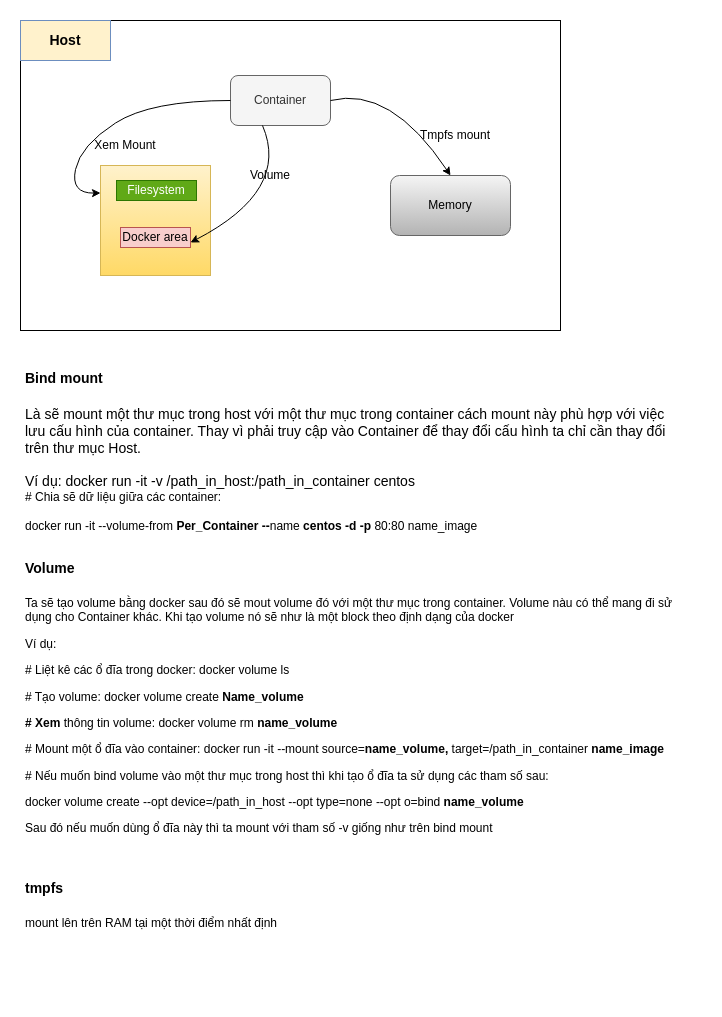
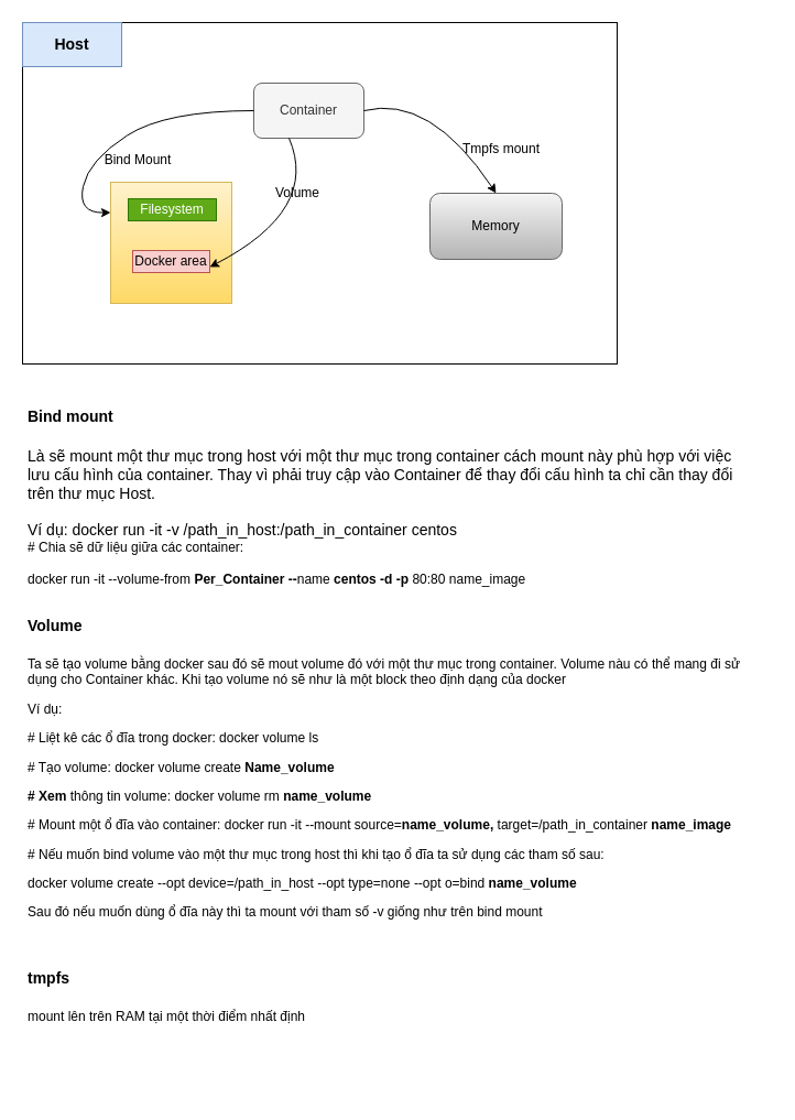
  <mxCell id="0" />
  <mxCell id="1" parent="0" />
  <mxCell id="2" value="" style="rounded=0;whiteSpace=wrap;html=1;" vertex="1" parent="1"><mxGeometry x="20" y="20" width="540" height="310" as="geometry" /></mxCell>
- <mxCell id="3" value="&lt;font style=&quot;font-size: 14px&quot;&gt;&lt;b&gt;Host&lt;/b&gt;&lt;/font&gt;" style="rounded=0;whiteSpace=wrap;html=1;fillColor=#fff2cc;strokeColor=#6c8ebf;" vertex="1" parent="1"><mxGeometry x="20" y="20" width="90" height="40" as="geometry" /></mxCell>
+ <mxCell id="3" value="&lt;font style=&quot;font-size: 14px&quot;&gt;&lt;b&gt;Host&lt;/b&gt;&lt;/font&gt;" style="rounded=0;whiteSpace=wrap;html=1;fillColor=#dae8fc;strokeColor=#6c8ebf;" vertex="1" parent="1"><mxGeometry x="20" y="20" width="90" height="40" as="geometry" /></mxCell>
  <mxCell id="4" value="Container" style="rounded=1;whiteSpace=wrap;html=1;fillColor=#f5f5f5;strokeColor=#666666;fontColor=#333333;" vertex="1" parent="1"><mxGeometry x="230" y="75" width="100" height="50" as="geometry" /></mxCell>
  <mxCell id="5" value="" style="whiteSpace=wrap;html=1;aspect=fixed;gradientColor=#ffd966;fillColor=#fff2cc;strokeColor=#d6b656;" vertex="1" parent="1"><mxGeometry x="100" y="165" width="110" height="110" as="geometry" /></mxCell>
  <mxCell id="6" value="Memory" style="rounded=1;whiteSpace=wrap;html=1;gradientColor=#b3b3b3;fillColor=#f5f5f5;strokeColor=#666666;" vertex="1" parent="1"><mxGeometry x="390" y="175" width="120" height="60" as="geometry" /></mxCell>
  <mxCell id="7" value="Filesystem" style="text;html=1;strokeColor=#2D7600;fillColor=#60a917;align=center;verticalAlign=middle;whiteSpace=wrap;rounded=0;fontColor=#ffffff;" vertex="1" parent="1"><mxGeometry x="116" y="180" width="80" height="20" as="geometry" /></mxCell>
  <mxCell id="8" value="" style="curved=1;endArrow=classic;html=1;exitX=0;exitY=0.5;exitDx=0;exitDy=0;entryX=0;entryY=0.25;entryDx=0;entryDy=0;" edge="1" parent="1" source="4" target="5"><mxGeometry width="50" height="50" relative="1" as="geometry"><mxPoint x="40" y="345" as="sourcePoint" /><mxPoint x="100" y="395" as="targetPoint" /><Array as="points"><mxPoint x="150" y="100" /><mxPoint x="80" y="145" /><mxPoint x="70" y="193" /></Array></mxGeometry></mxCell>
  <mxCell id="9" value="Docker area" style="text;html=1;strokeColor=#b85450;fillColor=#f8cecc;align=center;verticalAlign=middle;whiteSpace=wrap;rounded=0;" vertex="1" parent="1"><mxGeometry x="120" y="227" width="70" height="20" as="geometry" /></mxCell>
  <mxCell id="10" value="" style="curved=1;endArrow=classic;html=1;exitX=1;exitY=0.5;exitDx=0;exitDy=0;entryX=0.5;entryY=0;entryDx=0;entryDy=0;" edge="1" parent="1" source="4" target="6"><mxGeometry width="50" height="50" relative="1" as="geometry"><mxPoint x="390" y="135" as="sourcePoint" /><mxPoint x="440" y="85" as="targetPoint" /><Array as="points"><mxPoint x="390" y="85" /></Array></mxGeometry></mxCell>
  <mxCell id="11" value="" style="curved=1;endArrow=classic;html=1;exitX=0.32;exitY=1;exitDx=0;exitDy=0;exitPerimeter=0;entryX=1;entryY=0.75;entryDx=0;entryDy=0;" edge="1" parent="1" source="4" target="9"><mxGeometry width="50" height="50" relative="1" as="geometry"><mxPoint x="240" y="190" as="sourcePoint" /><mxPoint x="290" y="140" as="targetPoint" /><Array as="points"><mxPoint x="290" y="190" /></Array></mxGeometry></mxCell>
- <mxCell id="12" value="Xem Mount" style="text;html=1;strokeColor=none;fillColor=none;align=center;verticalAlign=middle;whiteSpace=wrap;rounded=0;" vertex="1" parent="1"><mxGeometry x="80" y="135" width="90" height="20" as="geometry" /></mxCell>
+ <mxCell id="12" value="Bind Mount" style="text;html=1;strokeColor=none;fillColor=none;align=center;verticalAlign=middle;whiteSpace=wrap;rounded=0;" vertex="1" parent="1"><mxGeometry x="80" y="135" width="90" height="20" as="geometry" /></mxCell>
  <mxCell id="13" value="Volume" style="text;html=1;strokeColor=none;fillColor=none;align=center;verticalAlign=middle;whiteSpace=wrap;rounded=0;" vertex="1" parent="1"><mxGeometry x="250" y="165" width="40" height="20" as="geometry" /></mxCell>
  <mxCell id="14" value="Tmpfs mount" style="text;html=1;strokeColor=none;fillColor=none;align=center;verticalAlign=middle;whiteSpace=wrap;rounded=0;" vertex="1" parent="1"><mxGeometry x="410" y="125" width="90" height="20" as="geometry" /></mxCell>
  <mxCell id="15" value="&lt;h1&gt;&lt;font style=&quot;font-size: 14px&quot;&gt;Bind mount&lt;/font&gt;&lt;/h1&gt;&lt;div&gt;&lt;font style=&quot;font-size: 14px&quot;&gt;Là sẽ mount một thư mục trong host với một thư mục trong container cách mount này phù hợp với việc lưu cấu hình của container. Thay vì phải truy cập vào Container để thay đổi cấu hình ta chỉ cần thay đổi trên thư mục Host.&lt;/font&gt;&lt;/div&gt;&lt;div&gt;&lt;font style=&quot;font-size: 14px&quot;&gt;&lt;br&gt;&lt;/font&gt;&lt;/div&gt;&lt;div&gt;&lt;font style=&quot;font-size: 14px&quot;&gt;Ví dụ: docker run -it -v /path_in_host:/path_in_container centos&lt;/font&gt;&lt;/div&gt;&lt;div&gt;# Chia sẽ dữ liệu giữa các container:&lt;/div&gt;&lt;div&gt;&lt;br&gt;&lt;/div&gt;&lt;div&gt;docker run -it --volume-from &lt;b&gt;Per_Container --&lt;/b&gt;name &lt;b&gt;centos -d -p &lt;/b&gt;80:80 name_image&lt;/div&gt;" style="text;html=1;strokeColor=none;fillColor=none;spacing=5;spacingTop=-20;whiteSpace=wrap;overflow=hidden;rounded=0;" vertex="1" parent="1"><mxGeometry x="20" y="355" width="670" height="180" as="geometry" /></mxCell>
  <mxCell id="16" value="&lt;h1&gt;&lt;font style=&quot;font-size: 14px&quot;&gt;Volume&lt;/font&gt;&lt;/h1&gt;&lt;p&gt;Ta sẽ tạo volume bằng docker sau đó sẽ mout volume đó với một thư mục trong container. Volume nàu có thể mang đi sử dụng cho Container khác. Khi tạo volume nó sẽ như là một block theo định dạng của docker&lt;/p&gt;&lt;p&gt;Ví dụ:&amp;nbsp;&lt;/p&gt;&lt;p&gt;# Liệt kê các ổ đĩa trong docker: docker volume ls&lt;/p&gt;&lt;p&gt;# Tạo volume: docker volume create &lt;b&gt;Name_volume&lt;/b&gt;&lt;/p&gt;&lt;p&gt;&lt;b&gt;# Xem&lt;/b&gt;&amp;nbsp;thông tin volume: docker volume rm &lt;b&gt;name_volume&amp;nbsp;&lt;/b&gt;&lt;/p&gt;&lt;p&gt;# Mount một ổ đĩa vào container: docker run -it --mount source=&lt;b&gt;name_volume, &lt;/b&gt;target=/path_in_container &lt;b&gt;name_image&lt;/b&gt;&lt;/p&gt;&lt;p&gt;# Nếu muốn bind volume vào một thư mục trong host thì khi tạo ổ đĩa ta sử dụng các tham số sau:&lt;/p&gt;&lt;p&gt;docker volume create --opt device=/path_in_host --opt type=none --opt o=bind &lt;b&gt;name_volume&lt;/b&gt;&lt;/p&gt;&lt;p&gt;Sau đó nếu muốn dùng ổ đĩa này thì ta mount với tham số -v giống như trên bind mount&lt;/p&gt;&lt;p&gt;&lt;b&gt;&lt;br&gt;&lt;/b&gt;&lt;/p&gt;" style="text;html=1;strokeColor=none;fillColor=none;spacing=5;spacingTop=-20;whiteSpace=wrap;overflow=hidden;rounded=0;" vertex="1" parent="1"><mxGeometry x="20" y="545" width="680" height="310" as="geometry" /></mxCell>
  <mxCell id="17" value="&lt;h1&gt;&lt;font style=&quot;font-size: 14px&quot;&gt;tmpfs&lt;/font&gt;&lt;/h1&gt;&lt;p&gt;mount lên trên RAM tại một thời điểm nhất định&lt;/p&gt;" style="text;html=1;strokeColor=none;fillColor=none;spacing=5;spacingTop=-20;whiteSpace=wrap;overflow=hidden;rounded=0;" vertex="1" parent="1"><mxGeometry x="20" y="865" width="650" height="130" as="geometry" /></mxCell>
